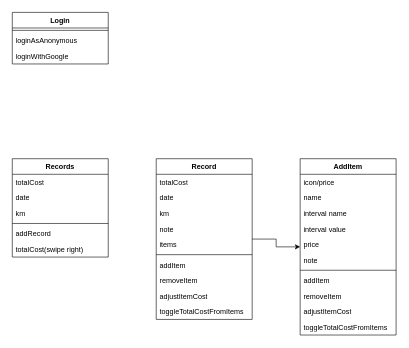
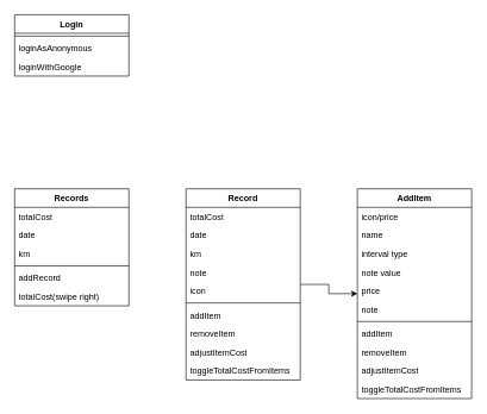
  <mxCell id="0" />
  <mxCell id="1" parent="0" />
  <mxCell id="2" value="Records" style="swimlane;fontStyle=1;align=center;verticalAlign=top;childLayout=stackLayout;horizontal=1;startSize=26;horizontalStack=0;resizeParent=1;resizeParentMax=0;resizeLast=0;collapsible=1;marginBottom=0;whiteSpace=wrap;html=1;" vertex="1" parent="1"><mxGeometry x="20" y="264" width="160" height="164" as="geometry" /></mxCell>
  <mxCell id="3" value="totalCost&lt;br&gt;" style="text;strokeColor=none;fillColor=none;align=left;verticalAlign=top;spacingLeft=4;spacingRight=4;overflow=hidden;rotatable=0;points=[[0,0.5],[1,0.5]];portConstraint=eastwest;whiteSpace=wrap;html=1;" vertex="1" parent="2"><mxGeometry y="26" width="160" height="26" as="geometry" /></mxCell>
  <mxCell id="4" value="date" style="text;strokeColor=none;fillColor=none;align=left;verticalAlign=top;spacingLeft=4;spacingRight=4;overflow=hidden;rotatable=0;points=[[0,0.5],[1,0.5]];portConstraint=eastwest;whiteSpace=wrap;html=1;" vertex="1" parent="2"><mxGeometry y="52" width="160" height="26" as="geometry" /></mxCell>
  <mxCell id="5" value="km" style="text;strokeColor=none;fillColor=none;align=left;verticalAlign=top;spacingLeft=4;spacingRight=4;overflow=hidden;rotatable=0;points=[[0,0.5],[1,0.5]];portConstraint=eastwest;whiteSpace=wrap;html=1;" vertex="1" parent="2"><mxGeometry y="78" width="160" height="26" as="geometry" /></mxCell>
  <mxCell id="6" value="" style="line;strokeWidth=1;fillColor=none;align=left;verticalAlign=middle;spacingTop=-1;spacingLeft=3;spacingRight=3;rotatable=0;labelPosition=right;points=[];portConstraint=eastwest;strokeColor=inherit;" vertex="1" parent="2"><mxGeometry y="104" width="160" height="8" as="geometry" /></mxCell>
  <mxCell id="7" value="addRecord" style="text;strokeColor=none;fillColor=none;align=left;verticalAlign=top;spacingLeft=4;spacingRight=4;overflow=hidden;rotatable=0;points=[[0,0.5],[1,0.5]];portConstraint=eastwest;whiteSpace=wrap;html=1;" vertex="1" parent="2"><mxGeometry y="112" width="160" height="26" as="geometry" /></mxCell>
  <mxCell id="8" value="totalCost(swipe right)" style="text;strokeColor=none;fillColor=none;align=left;verticalAlign=top;spacingLeft=4;spacingRight=4;overflow=hidden;rotatable=0;points=[[0,0.5],[1,0.5]];portConstraint=eastwest;whiteSpace=wrap;html=1;" vertex="1" parent="2"><mxGeometry y="138" width="160" height="26" as="geometry" /></mxCell>
  <mxCell id="9" value="" style="edgeStyle=orthogonalEdgeStyle;rounded=0;orthogonalLoop=1;jettySize=auto;html=1;" edge="1" parent="1" source="10" target="25"><mxGeometry relative="1" as="geometry" /></mxCell>
  <mxCell id="10" value="Record" style="swimlane;fontStyle=1;align=center;verticalAlign=top;childLayout=stackLayout;horizontal=1;startSize=26;horizontalStack=0;resizeParent=1;resizeParentMax=0;resizeLast=0;collapsible=1;marginBottom=0;whiteSpace=wrap;html=1;" vertex="1" parent="1"><mxGeometry x="260" y="264" width="160" height="268" as="geometry" /></mxCell>
  <mxCell id="11" value="totalCost&lt;br&gt;" style="text;strokeColor=none;fillColor=none;align=left;verticalAlign=top;spacingLeft=4;spacingRight=4;overflow=hidden;rotatable=0;points=[[0,0.5],[1,0.5]];portConstraint=eastwest;whiteSpace=wrap;html=1;" vertex="1" parent="10"><mxGeometry y="26" width="160" height="26" as="geometry" /></mxCell>
  <mxCell id="12" value="date" style="text;strokeColor=none;fillColor=none;align=left;verticalAlign=top;spacingLeft=4;spacingRight=4;overflow=hidden;rotatable=0;points=[[0,0.5],[1,0.5]];portConstraint=eastwest;whiteSpace=wrap;html=1;" vertex="1" parent="10"><mxGeometry y="52" width="160" height="26" as="geometry" /></mxCell>
  <mxCell id="13" value="km" style="text;strokeColor=none;fillColor=none;align=left;verticalAlign=top;spacingLeft=4;spacingRight=4;overflow=hidden;rotatable=0;points=[[0,0.5],[1,0.5]];portConstraint=eastwest;whiteSpace=wrap;html=1;" vertex="1" parent="10"><mxGeometry y="78" width="160" height="26" as="geometry" /></mxCell>
  <mxCell id="14" value="note" style="text;strokeColor=none;fillColor=none;align=left;verticalAlign=top;spacingLeft=4;spacingRight=4;overflow=hidden;rotatable=0;points=[[0,0.5],[1,0.5]];portConstraint=eastwest;whiteSpace=wrap;html=1;" vertex="1" parent="10"><mxGeometry y="104" width="160" height="26" as="geometry" /></mxCell>
- <mxCell id="15" value="items" style="text;strokeColor=none;fillColor=none;align=left;verticalAlign=top;spacingLeft=4;spacingRight=4;overflow=hidden;rotatable=0;points=[[0,0.5],[1,0.5]];portConstraint=eastwest;whiteSpace=wrap;html=1;" vertex="1" parent="10"><mxGeometry y="130" width="160" height="26" as="geometry" /></mxCell>
+ <mxCell id="15" value="icon" style="text;strokeColor=none;fillColor=none;align=left;verticalAlign=top;spacingLeft=4;spacingRight=4;overflow=hidden;rotatable=0;points=[[0,0.5],[1,0.5]];portConstraint=eastwest;whiteSpace=wrap;html=1;" vertex="1" parent="10"><mxGeometry y="130" width="160" height="26" as="geometry" /></mxCell>
  <mxCell id="16" value="" style="line;strokeWidth=1;fillColor=none;align=left;verticalAlign=middle;spacingTop=-1;spacingLeft=3;spacingRight=3;rotatable=0;labelPosition=right;points=[];portConstraint=eastwest;strokeColor=inherit;" vertex="1" parent="10"><mxGeometry y="156" width="160" height="8" as="geometry" /></mxCell>
  <mxCell id="17" value="addItem" style="text;strokeColor=none;fillColor=none;align=left;verticalAlign=top;spacingLeft=4;spacingRight=4;overflow=hidden;rotatable=0;points=[[0,0.5],[1,0.5]];portConstraint=eastwest;whiteSpace=wrap;html=1;" vertex="1" parent="10"><mxGeometry y="164" width="160" height="26" as="geometry" /></mxCell>
  <mxCell id="18" value="removeItem" style="text;strokeColor=none;fillColor=none;align=left;verticalAlign=top;spacingLeft=4;spacingRight=4;overflow=hidden;rotatable=0;points=[[0,0.5],[1,0.5]];portConstraint=eastwest;whiteSpace=wrap;html=1;" vertex="1" parent="10"><mxGeometry y="190" width="160" height="26" as="geometry" /></mxCell>
  <mxCell id="19" value="adjustItemCost" style="text;strokeColor=none;fillColor=none;align=left;verticalAlign=top;spacingLeft=4;spacingRight=4;overflow=hidden;rotatable=0;points=[[0,0.5],[1,0.5]];portConstraint=eastwest;whiteSpace=wrap;html=1;" vertex="1" parent="10"><mxGeometry y="216" width="160" height="26" as="geometry" /></mxCell>
  <mxCell id="20" value="toggleTotalCostFromItems" style="text;strokeColor=none;fillColor=none;align=left;verticalAlign=top;spacingLeft=4;spacingRight=4;overflow=hidden;rotatable=0;points=[[0,0.5],[1,0.5]];portConstraint=eastwest;whiteSpace=wrap;html=1;" vertex="1" parent="10"><mxGeometry y="242" width="160" height="26" as="geometry" /></mxCell>
  <mxCell id="21" value="Login" style="swimlane;fontStyle=1;align=center;verticalAlign=top;childLayout=stackLayout;horizontal=1;startSize=26;horizontalStack=0;resizeParent=1;resizeParentMax=0;resizeLast=0;collapsible=1;marginBottom=0;whiteSpace=wrap;html=1;" vertex="1" parent="1"><mxGeometry x="20" y="20" width="160" height="86" as="geometry" /></mxCell>
  <mxCell id="22" value="" style="line;strokeWidth=1;fillColor=none;align=left;verticalAlign=middle;spacingTop=-1;spacingLeft=3;spacingRight=3;rotatable=0;labelPosition=right;points=[];portConstraint=eastwest;strokeColor=inherit;" vertex="1" parent="21"><mxGeometry y="26" width="160" height="8" as="geometry" /></mxCell>
  <mxCell id="23" value="loginAsAnonymous" style="text;strokeColor=none;fillColor=none;align=left;verticalAlign=top;spacingLeft=4;spacingRight=4;overflow=hidden;rotatable=0;points=[[0,0.5],[1,0.5]];portConstraint=eastwest;whiteSpace=wrap;html=1;" vertex="1" parent="21"><mxGeometry y="34" width="160" height="26" as="geometry" /></mxCell>
  <mxCell id="24" value="loginWithGoogle" style="text;strokeColor=none;fillColor=none;align=left;verticalAlign=top;spacingLeft=4;spacingRight=4;overflow=hidden;rotatable=0;points=[[0,0.5],[1,0.5]];portConstraint=eastwest;whiteSpace=wrap;html=1;" vertex="1" parent="21"><mxGeometry y="60" width="160" height="26" as="geometry" /></mxCell>
  <mxCell id="25" value="AddItem" style="swimlane;fontStyle=1;align=center;verticalAlign=top;childLayout=stackLayout;horizontal=1;startSize=26;horizontalStack=0;resizeParent=1;resizeParentMax=0;resizeLast=0;collapsible=1;marginBottom=0;whiteSpace=wrap;html=1;" vertex="1" parent="1"><mxGeometry x="500" y="264" width="160" height="294" as="geometry" /></mxCell>
  <mxCell id="26" value="icon/price" style="text;strokeColor=none;fillColor=none;align=left;verticalAlign=top;spacingLeft=4;spacingRight=4;overflow=hidden;rotatable=0;points=[[0,0.5],[1,0.5]];portConstraint=eastwest;whiteSpace=wrap;html=1;" vertex="1" parent="25"><mxGeometry y="26" width="160" height="26" as="geometry" /></mxCell>
  <mxCell id="27" value="name" style="text;strokeColor=none;fillColor=none;align=left;verticalAlign=top;spacingLeft=4;spacingRight=4;overflow=hidden;rotatable=0;points=[[0,0.5],[1,0.5]];portConstraint=eastwest;whiteSpace=wrap;html=1;" vertex="1" parent="25"><mxGeometry y="52" width="160" height="26" as="geometry" /></mxCell>
- <mxCell id="28" value="interval name" style="text;strokeColor=none;fillColor=none;align=left;verticalAlign=top;spacingLeft=4;spacingRight=4;overflow=hidden;rotatable=0;points=[[0,0.5],[1,0.5]];portConstraint=eastwest;whiteSpace=wrap;html=1;" vertex="1" parent="25"><mxGeometry y="78" width="160" height="26" as="geometry" /></mxCell>
- <mxCell id="29" value="interval value" style="text;strokeColor=none;fillColor=none;align=left;verticalAlign=top;spacingLeft=4;spacingRight=4;overflow=hidden;rotatable=0;points=[[0,0.5],[1,0.5]];portConstraint=eastwest;whiteSpace=wrap;html=1;" vertex="1" parent="25"><mxGeometry y="104" width="160" height="26" as="geometry" /></mxCell>
+ <mxCell id="28" value="interval type" style="text;strokeColor=none;fillColor=none;align=left;verticalAlign=top;spacingLeft=4;spacingRight=4;overflow=hidden;rotatable=0;points=[[0,0.5],[1,0.5]];portConstraint=eastwest;whiteSpace=wrap;html=1;" vertex="1" parent="25"><mxGeometry y="78" width="160" height="26" as="geometry" /></mxCell>
+ <mxCell id="29" value="note value" style="text;strokeColor=none;fillColor=none;align=left;verticalAlign=top;spacingLeft=4;spacingRight=4;overflow=hidden;rotatable=0;points=[[0,0.5],[1,0.5]];portConstraint=eastwest;whiteSpace=wrap;html=1;" vertex="1" parent="25"><mxGeometry y="104" width="160" height="26" as="geometry" /></mxCell>
  <mxCell id="30" value="price" style="text;strokeColor=none;fillColor=none;align=left;verticalAlign=top;spacingLeft=4;spacingRight=4;overflow=hidden;rotatable=0;points=[[0,0.5],[1,0.5]];portConstraint=eastwest;whiteSpace=wrap;html=1;" vertex="1" parent="25"><mxGeometry y="130" width="160" height="26" as="geometry" /></mxCell>
  <mxCell id="31" value="note" style="text;strokeColor=none;fillColor=none;align=left;verticalAlign=top;spacingLeft=4;spacingRight=4;overflow=hidden;rotatable=0;points=[[0,0.5],[1,0.5]];portConstraint=eastwest;whiteSpace=wrap;html=1;" vertex="1" parent="25"><mxGeometry y="156" width="160" height="26" as="geometry" /></mxCell>
  <mxCell id="32" value="" style="line;strokeWidth=1;fillColor=none;align=left;verticalAlign=middle;spacingTop=-1;spacingLeft=3;spacingRight=3;rotatable=0;labelPosition=right;points=[];portConstraint=eastwest;strokeColor=inherit;" vertex="1" parent="25"><mxGeometry y="182" width="160" height="8" as="geometry" /></mxCell>
  <mxCell id="33" value="addItem" style="text;strokeColor=none;fillColor=none;align=left;verticalAlign=top;spacingLeft=4;spacingRight=4;overflow=hidden;rotatable=0;points=[[0,0.5],[1,0.5]];portConstraint=eastwest;whiteSpace=wrap;html=1;" vertex="1" parent="25"><mxGeometry y="190" width="160" height="26" as="geometry" /></mxCell>
  <mxCell id="34" value="removeItem" style="text;strokeColor=none;fillColor=none;align=left;verticalAlign=top;spacingLeft=4;spacingRight=4;overflow=hidden;rotatable=0;points=[[0,0.5],[1,0.5]];portConstraint=eastwest;whiteSpace=wrap;html=1;" vertex="1" parent="25"><mxGeometry y="216" width="160" height="26" as="geometry" /></mxCell>
  <mxCell id="35" value="adjustItemCost" style="text;strokeColor=none;fillColor=none;align=left;verticalAlign=top;spacingLeft=4;spacingRight=4;overflow=hidden;rotatable=0;points=[[0,0.5],[1,0.5]];portConstraint=eastwest;whiteSpace=wrap;html=1;" vertex="1" parent="25"><mxGeometry y="242" width="160" height="26" as="geometry" /></mxCell>
  <mxCell id="36" value="toggleTotalCostFromItems" style="text;strokeColor=none;fillColor=none;align=left;verticalAlign=top;spacingLeft=4;spacingRight=4;overflow=hidden;rotatable=0;points=[[0,0.5],[1,0.5]];portConstraint=eastwest;whiteSpace=wrap;html=1;" vertex="1" parent="25"><mxGeometry y="268" width="160" height="26" as="geometry" /></mxCell>
